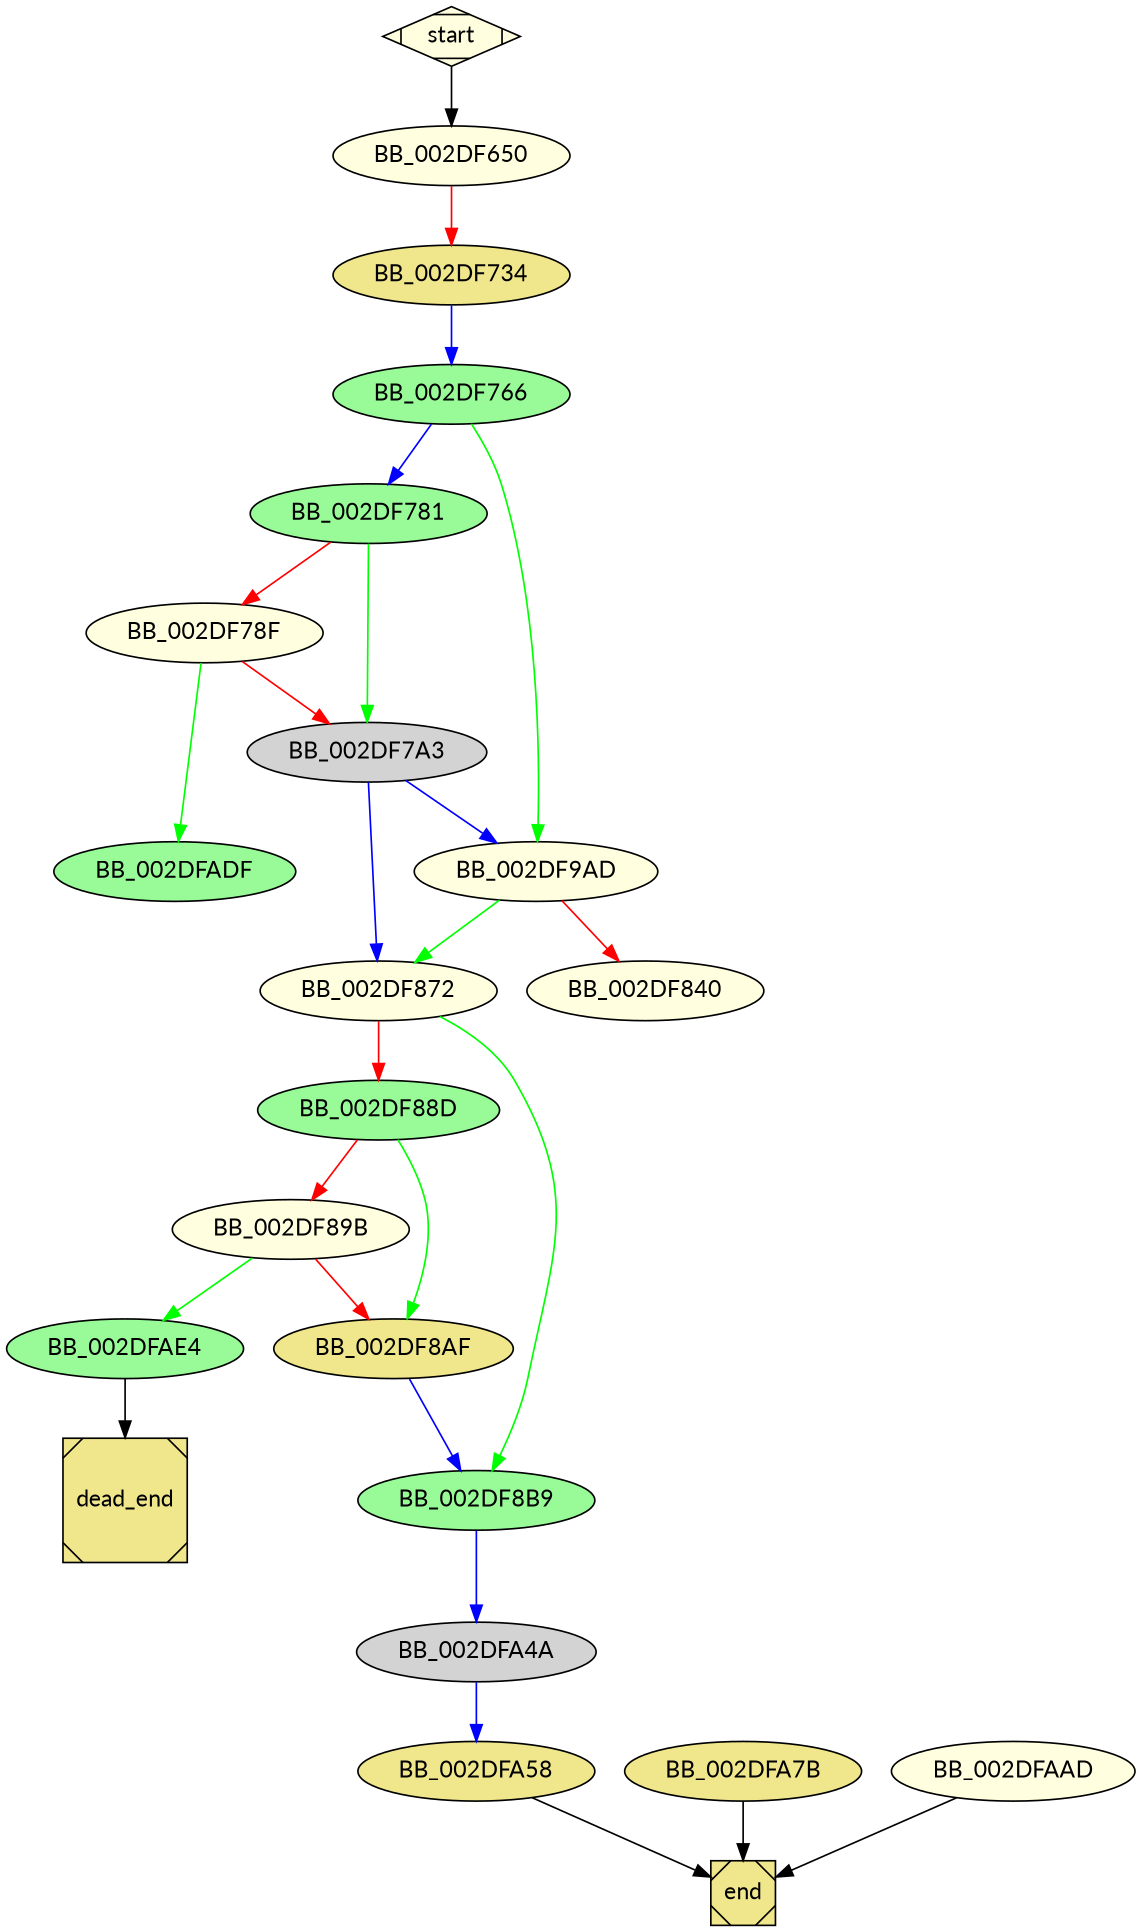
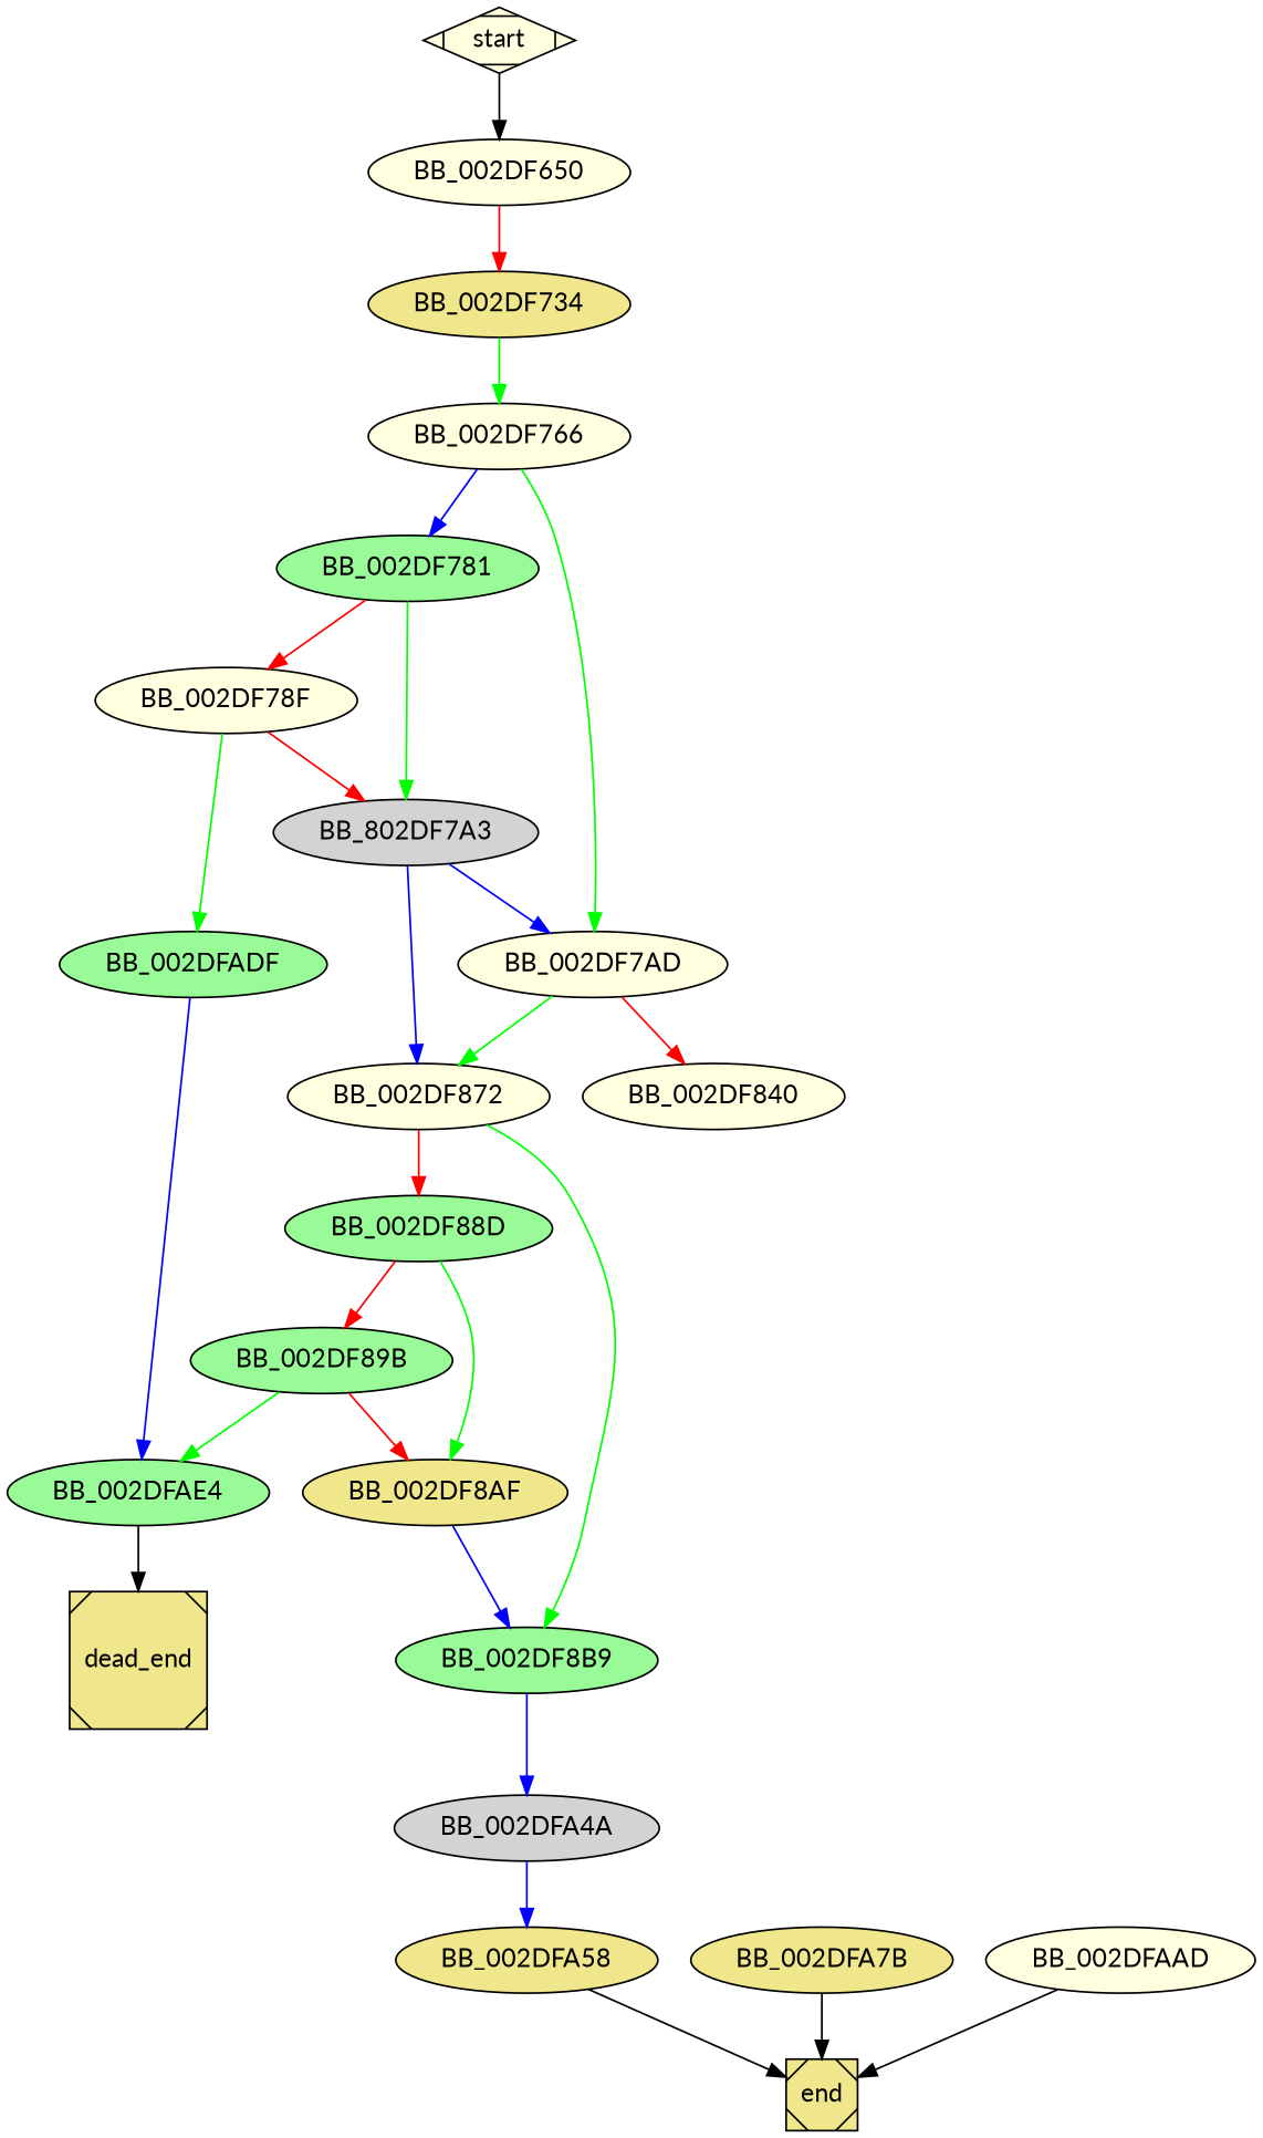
  digraph {
    fontname=Lato
    node [fillcolor=lightyellow fontname=Lato style=filled]
    edge [fontname=Lato color=blue]
    start [shape=Mdiamond]
    BB_002DF650
    BB_002DF734 [fillcolor=khaki]
-   BB_002DF766 [fillcolor=palegreen]
+   BB_002DF766
    BB_002DF781 [fillcolor=palegreen]
-   BB_002DF7AD [label=BB_002DF9AD]
+   BB_002DF7AD
    BB_002DF78F
-   BB_002DF7A3 [fillcolor=lightgrey]
+   BB_002DF7A3 [fillcolor=lightgrey label=BB_802DF7A3]
    BB_002DF840
    BB_002DF872
    BB_002DFADF [fillcolor=palegreen]
    BB_002DF88D [fillcolor=palegreen]
    BB_002DF8B9 [fillcolor=palegreen]
    BB_002DFAE4 [fillcolor=palegreen]
    dead_end [fillcolor=khaki shape=Msquare]
-   BB_002DF89B
+   BB_002DF89B [fillcolor=palegreen]
    BB_002DF8AF [fillcolor=khaki]
    BB_002DFA4A [fillcolor=lightgrey]
    BB_002DFA58 [fillcolor=khaki]
    end [fillcolor=khaki shape=Msquare]
    BB_002DFA7B [fillcolor=khaki]
    BB_002DFAAD
    start -> BB_002DF650 [color=""]
    BB_002DF650 -> BB_002DF734 [color=red]
-   BB_002DF734 -> BB_002DF766
+   BB_002DF734 -> BB_002DF766 [color=green]
    BB_002DF766 -> BB_002DF781
    BB_002DF766 -> BB_002DF7AD [color=green]
    BB_002DF781 -> BB_002DF78F [color=red]
    BB_002DF781 -> BB_002DF7A3 [color=green]
    BB_002DF7AD -> BB_002DF840 [color=red]
    BB_002DF7AD -> BB_002DF872 [color=green]
    BB_002DF78F -> BB_002DF7A3 [color=red]
    BB_002DF78F -> BB_002DFADF [color=green]
    BB_002DF7A3 -> BB_002DF7AD
    BB_002DF7A3 -> BB_002DF872
    BB_002DF872 -> BB_002DF88D [color=red]
    BB_002DF872 -> BB_002DF8B9 [color=green]
+   BB_002DFADF -> BB_002DFAE4
    BB_002DF88D -> BB_002DF89B [color=red]
    BB_002DF88D -> BB_002DF8AF [color=green]
    BB_002DF8B9 -> BB_002DFA4A
    BB_002DFAE4 -> dead_end [color=""]
    BB_002DF89B -> BB_002DFAE4 [color=green]
    BB_002DF89B -> BB_002DF8AF [color=red]
    BB_002DF8AF -> BB_002DF8B9
    BB_002DFA4A -> BB_002DFA58
    BB_002DFA58 -> end [color=""]
    BB_002DFA7B -> end [color=""]
    BB_002DFAAD -> end [color=""]
  }
